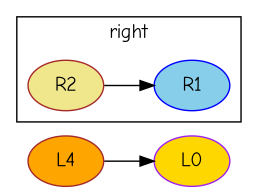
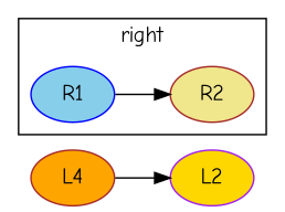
  digraph {
    fontname="Comic Neue"
    rankdir=LR
    node [color=brown fontname="Comic Neue" style=filled]
    edge [fontname="Comic Neue" style=solid]
    n1 [fillcolor=orange label=L4]
-   L2 [color=purple fillcolor=gold label=L0]
+   L2 [color=purple fillcolor=gold]
    R1 [color=blue fillcolor=skyblue]
    R2 [fillcolor=khaki]
    subgraph sub_1 {
      label=left
      n1
      L2
    }
    subgraph cluster_2 {
      label=right
      R1
      R2
    }
    n1 -> L2
-   R2 -> R1
+   R1 -> R2
  }
